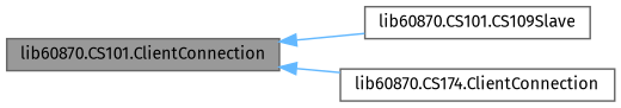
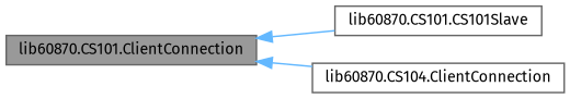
  digraph {
    fontname="Fira Sans"
    rankdir=LR
    node [color=gray40 fillcolor=white fontname="Fira Sans" fontsize=10 shape=box style=filled]
    edge [color=steelblue1 dir=back fontname="Fira Sans" fontsize=10 labelfontname=Helvetica labelfontsize=10 style=solid]
    n1 [fillcolor=grey60 fontcolor=black height=0.2 label="lib60870.CS101.ClientConnection" width=0.4]
-   n2 [height=0.2 label="lib60870.CS101.CS109Slave" width=0.4]
-   n3 [height=0.2 label="lib60870.CS174.ClientConnection" width=0.4]
+   n2 [height=0.2 label="lib60870.CS101.CS101Slave" width=0.4]
+   n3 [height=0.2 label="lib60870.CS104.ClientConnection" width=0.4]
    n1 -> n2
    n1 -> n3
  }
